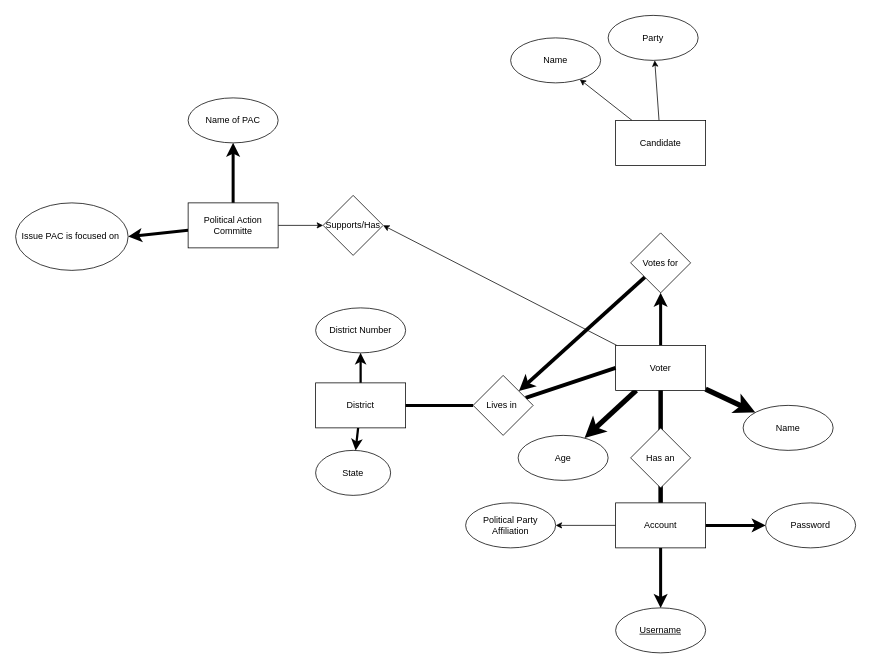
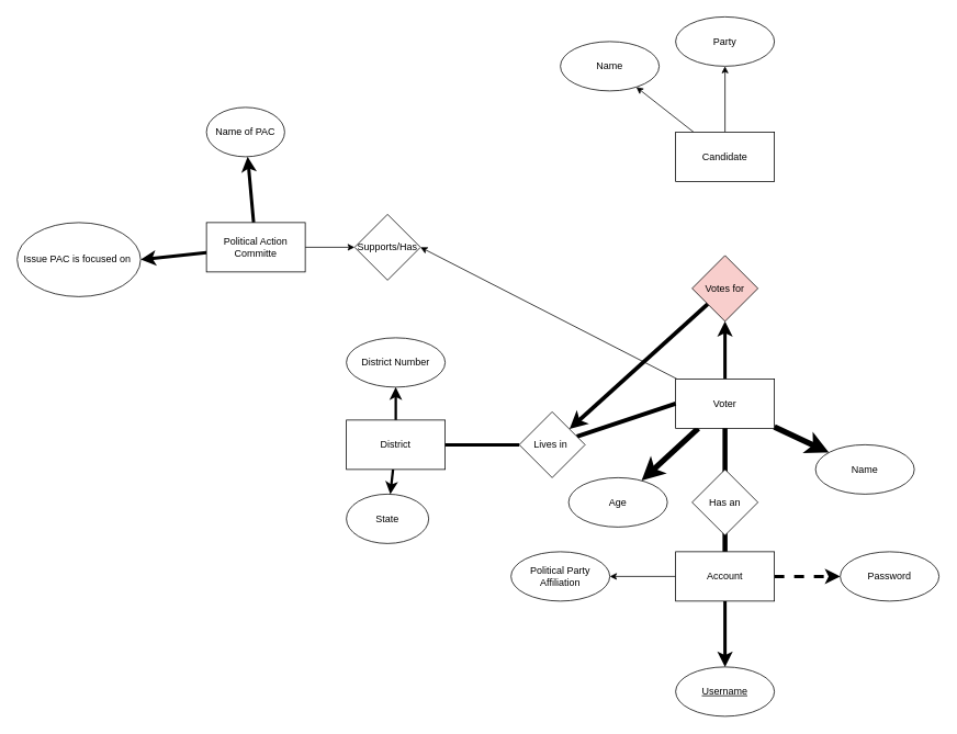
  <mxCell id="0" />
  <mxCell id="1" parent="0" />
  <mxCell id="2" value="" style="edgeStyle=none;html=1;fontStyle=0;rounded=0;strokeColor=default;strokeWidth=7;" parent="1" source="6" target="7" edge="1"><mxGeometry relative="1" as="geometry" /></mxCell>
  <mxCell id="3" value="" style="edgeStyle=none;rounded=0;html=1;strokeColor=default;strokeWidth=7;" parent="1" source="6" target="8" edge="1"><mxGeometry relative="1" as="geometry" /></mxCell>
  <mxCell id="4" value="" style="edgeStyle=none;rounded=0;html=1;strokeColor=default;strokeWidth=4;" parent="1" source="6" target="27" edge="1"><mxGeometry relative="1" as="geometry" /></mxCell>
  <mxCell id="5" value="" style="edgeStyle=none;rounded=0;html=1;strokeColor=default;strokeWidth=1;" parent="1" source="6" edge="1"><mxGeometry relative="1" as="geometry"><mxPoint x="510" y="300" as="targetPoint" /></mxGeometry></mxCell>
  <mxCell id="6" value="Voter" style="rounded=0;whiteSpace=wrap;html=1;" parent="1" vertex="1"><mxGeometry x="820" y="460" width="120" height="60" as="geometry" /></mxCell>
  <mxCell id="7" value="Name" style="ellipse;whiteSpace=wrap;html=1;rounded=0;" parent="1" vertex="1"><mxGeometry x="990" y="540" width="120" height="60" as="geometry" /></mxCell>
  <mxCell id="8" value="Age" style="ellipse;whiteSpace=wrap;html=1;rounded=0;" parent="1" vertex="1"><mxGeometry x="690" y="580" width="120" height="60" as="geometry" /></mxCell>
  <mxCell id="9" value="" style="endArrow=none;html=1;rounded=0;strokeColor=default;strokeWidth=5;entryX=0;entryY=0.5;entryDx=0;entryDy=0;startArrow=none;" parent="1" source="10" target="6" edge="1"><mxGeometry width="50" height="50" relative="1" as="geometry"><mxPoint x="640" y="490" as="sourcePoint" /><mxPoint x="750" y="590" as="targetPoint" /><Array as="points" /></mxGeometry></mxCell>
  <mxCell id="10" value="Lives in&amp;nbsp;" style="rhombus;whiteSpace=wrap;html=1;" parent="1" vertex="1"><mxGeometry x="630" y="500" width="80" height="80" as="geometry" /></mxCell>
  <mxCell id="11" value="" style="edgeStyle=none;rounded=0;html=1;strokeColor=default;strokeWidth=3;" parent="1" source="13" target="15" edge="1"><mxGeometry relative="1" as="geometry" /></mxCell>
  <mxCell id="12" value="" style="edgeStyle=none;rounded=0;html=1;strokeColor=default;strokeWidth=3;" parent="1" source="13" target="16" edge="1"><mxGeometry relative="1" as="geometry" /></mxCell>
  <mxCell id="13" value="District" style="rounded=0;whiteSpace=wrap;html=1;" parent="1" vertex="1"><mxGeometry x="420" y="510" width="120" height="60" as="geometry" /></mxCell>
  <mxCell id="14" value="" style="endArrow=none;html=1;rounded=0;strokeColor=default;strokeWidth=4;exitX=1;exitY=0.5;exitDx=0;exitDy=0;" parent="1" source="13" edge="1"><mxGeometry width="50" height="50" relative="1" as="geometry"><mxPoint x="420" y="420" as="sourcePoint" /><mxPoint x="630" y="540" as="targetPoint" /></mxGeometry></mxCell>
  <mxCell id="15" value="State" style="ellipse;whiteSpace=wrap;html=1;rounded=0;" parent="1" vertex="1"><mxGeometry x="420" y="600" width="100" height="60" as="geometry" /></mxCell>
  <mxCell id="16" value="District Number" style="ellipse;whiteSpace=wrap;html=1;rounded=0;" parent="1" vertex="1"><mxGeometry x="420" y="410" width="120" height="60" as="geometry" /></mxCell>
  <mxCell id="17" value="" style="endArrow=none;html=1;rounded=0;strokeColor=default;strokeWidth=6;" parent="1" edge="1"><mxGeometry width="50" height="50" relative="1" as="geometry"><mxPoint x="880" y="670" as="sourcePoint" /><mxPoint x="880" y="520" as="targetPoint" /></mxGeometry></mxCell>
  <mxCell id="18" value="" style="edgeStyle=none;rounded=0;html=1;strokeColor=default;strokeWidth=4;" parent="1" source="21" target="22" edge="1"><mxGeometry relative="1" as="geometry" /></mxCell>
  <mxCell id="19" value="" style="edgeStyle=none;rounded=0;html=1;strokeColor=default;strokeWidth=1;" parent="1" source="21" target="23" edge="1"><mxGeometry relative="1" as="geometry" /></mxCell>
- <mxCell id="20" value="" style="edgeStyle=none;rounded=0;html=1;strokeColor=default;strokeWidth=4;" parent="1" source="21" target="24" edge="1"><mxGeometry relative="1" as="geometry" /></mxCell>
+ <mxCell id="20" value="" style="edgeStyle=none;rounded=0;html=1;strokeColor=default;strokeWidth=4;dashed=1;" parent="1" source="21" target="24" edge="1"><mxGeometry relative="1" as="geometry" /></mxCell>
  <mxCell id="21" value="Account" style="rounded=0;whiteSpace=wrap;html=1;" parent="1" vertex="1"><mxGeometry x="820" y="670" width="120" height="60" as="geometry" /></mxCell>
  <mxCell id="22" value="&lt;u&gt;Username&lt;/u&gt;" style="ellipse;whiteSpace=wrap;html=1;rounded=0;" parent="1" vertex="1"><mxGeometry x="820" y="810" width="120" height="60" as="geometry" /></mxCell>
  <mxCell id="23" value="Political Party Affiliation" style="ellipse;whiteSpace=wrap;html=1;rounded=0;" parent="1" vertex="1"><mxGeometry x="620" y="670" width="120" height="60" as="geometry" /></mxCell>
  <mxCell id="24" value="Password" style="ellipse;whiteSpace=wrap;html=1;rounded=0;" parent="1" vertex="1"><mxGeometry x="1020" y="670" width="120" height="60" as="geometry" /></mxCell>
  <mxCell id="25" value="Has an" style="rhombus;whiteSpace=wrap;html=1;" parent="1" vertex="1"><mxGeometry x="840" y="570" width="80" height="80" as="geometry" /></mxCell>
  <mxCell id="26" value="" style="edgeStyle=none;rounded=0;html=1;strokeColor=default;strokeWidth=5;" parent="1" source="27" target="10" edge="1"><mxGeometry relative="1" as="geometry" /></mxCell>
- <mxCell id="27" value="Votes for" style="rhombus;whiteSpace=wrap;html=1;rounded=0;" parent="1" vertex="1"><mxGeometry x="840" y="310" width="80" height="80" as="geometry" /></mxCell>
+ <mxCell id="27" value="Votes for" style="rhombus;whiteSpace=wrap;html=1;rounded=0;fillColor=#f8cecc;" parent="1" vertex="1"><mxGeometry x="840" y="310" width="80" height="80" as="geometry" /></mxCell>
  <mxCell id="28" value="" style="edgeStyle=none;rounded=0;html=1;strokeColor=default;strokeWidth=1;" parent="1" source="30" target="31" edge="1"><mxGeometry relative="1" as="geometry" /></mxCell>
  <mxCell id="29" value="" style="edgeStyle=none;rounded=0;html=1;strokeColor=default;strokeWidth=1;" parent="1" source="30" target="32" edge="1"><mxGeometry relative="1" as="geometry" /></mxCell>
  <mxCell id="30" value="Candidate" style="whiteSpace=wrap;html=1;rounded=0;" parent="1" vertex="1"><mxGeometry x="820" y="160" width="120" height="60" as="geometry" /></mxCell>
- <mxCell id="31" value="Party" style="ellipse;whiteSpace=wrap;html=1;rounded=0;" parent="1" vertex="1"><mxGeometry x="810" y="20" width="120" height="60" as="geometry" /></mxCell>
+ <mxCell id="31" value="Party" style="ellipse;whiteSpace=wrap;html=1;rounded=0;" parent="1" vertex="1"><mxGeometry x="820" y="20" width="120" height="60" as="geometry" /></mxCell>
  <mxCell id="32" value="Name" style="ellipse;whiteSpace=wrap;html=1;rounded=0;" parent="1" vertex="1"><mxGeometry x="680" y="50" width="120" height="60" as="geometry" /></mxCell>
  <mxCell id="33" value="Supports/Has" style="rhombus;whiteSpace=wrap;html=1;" parent="1" vertex="1"><mxGeometry x="430" y="260" width="80" height="80" as="geometry" /></mxCell>
  <mxCell id="34" value="" style="edgeStyle=none;rounded=0;html=1;strokeColor=default;strokeWidth=4;" parent="1" source="37" target="38" edge="1"><mxGeometry relative="1" as="geometry" /></mxCell>
  <mxCell id="35" value="" style="edgeStyle=none;rounded=0;html=1;strokeColor=default;strokeWidth=4;entryX=1;entryY=0.5;entryDx=0;entryDy=0;" parent="1" source="37" target="39" edge="1"><mxGeometry relative="1" as="geometry"><mxPoint y="250" as="targetPoint" x="190" /></mxGeometry></mxCell>
  <mxCell id="36" value="" style="edgeStyle=none;html=1;" edge="1" parent="1" source="37" target="33"><mxGeometry relative="1" as="geometry" /></mxCell>
  <mxCell id="37" value="Political Action Committe" style="whiteSpace=wrap;html=1;" parent="1" vertex="1"><mxGeometry x="250" y="270" width="120" height="60" as="geometry" /></mxCell>
- <mxCell id="38" value="Name of PAC" style="ellipse;whiteSpace=wrap;html=1;" parent="1" vertex="1"><mxGeometry x="250" y="130" width="120" height="60" as="geometry" /></mxCell>
+ <mxCell id="38" value="Name of PAC" style="ellipse;whiteSpace=wrap;html=1;" parent="1" vertex="1"><mxGeometry x="250" y="130" width="95" height="60" as="geometry" /></mxCell>
  <mxCell id="39" value="Issue PAC is focused on&amp;nbsp;" style="ellipse;whiteSpace=wrap;html=1;" parent="1" vertex="1"><mxGeometry x="20" y="270" width="150" height="90" as="geometry" /></mxCell>
